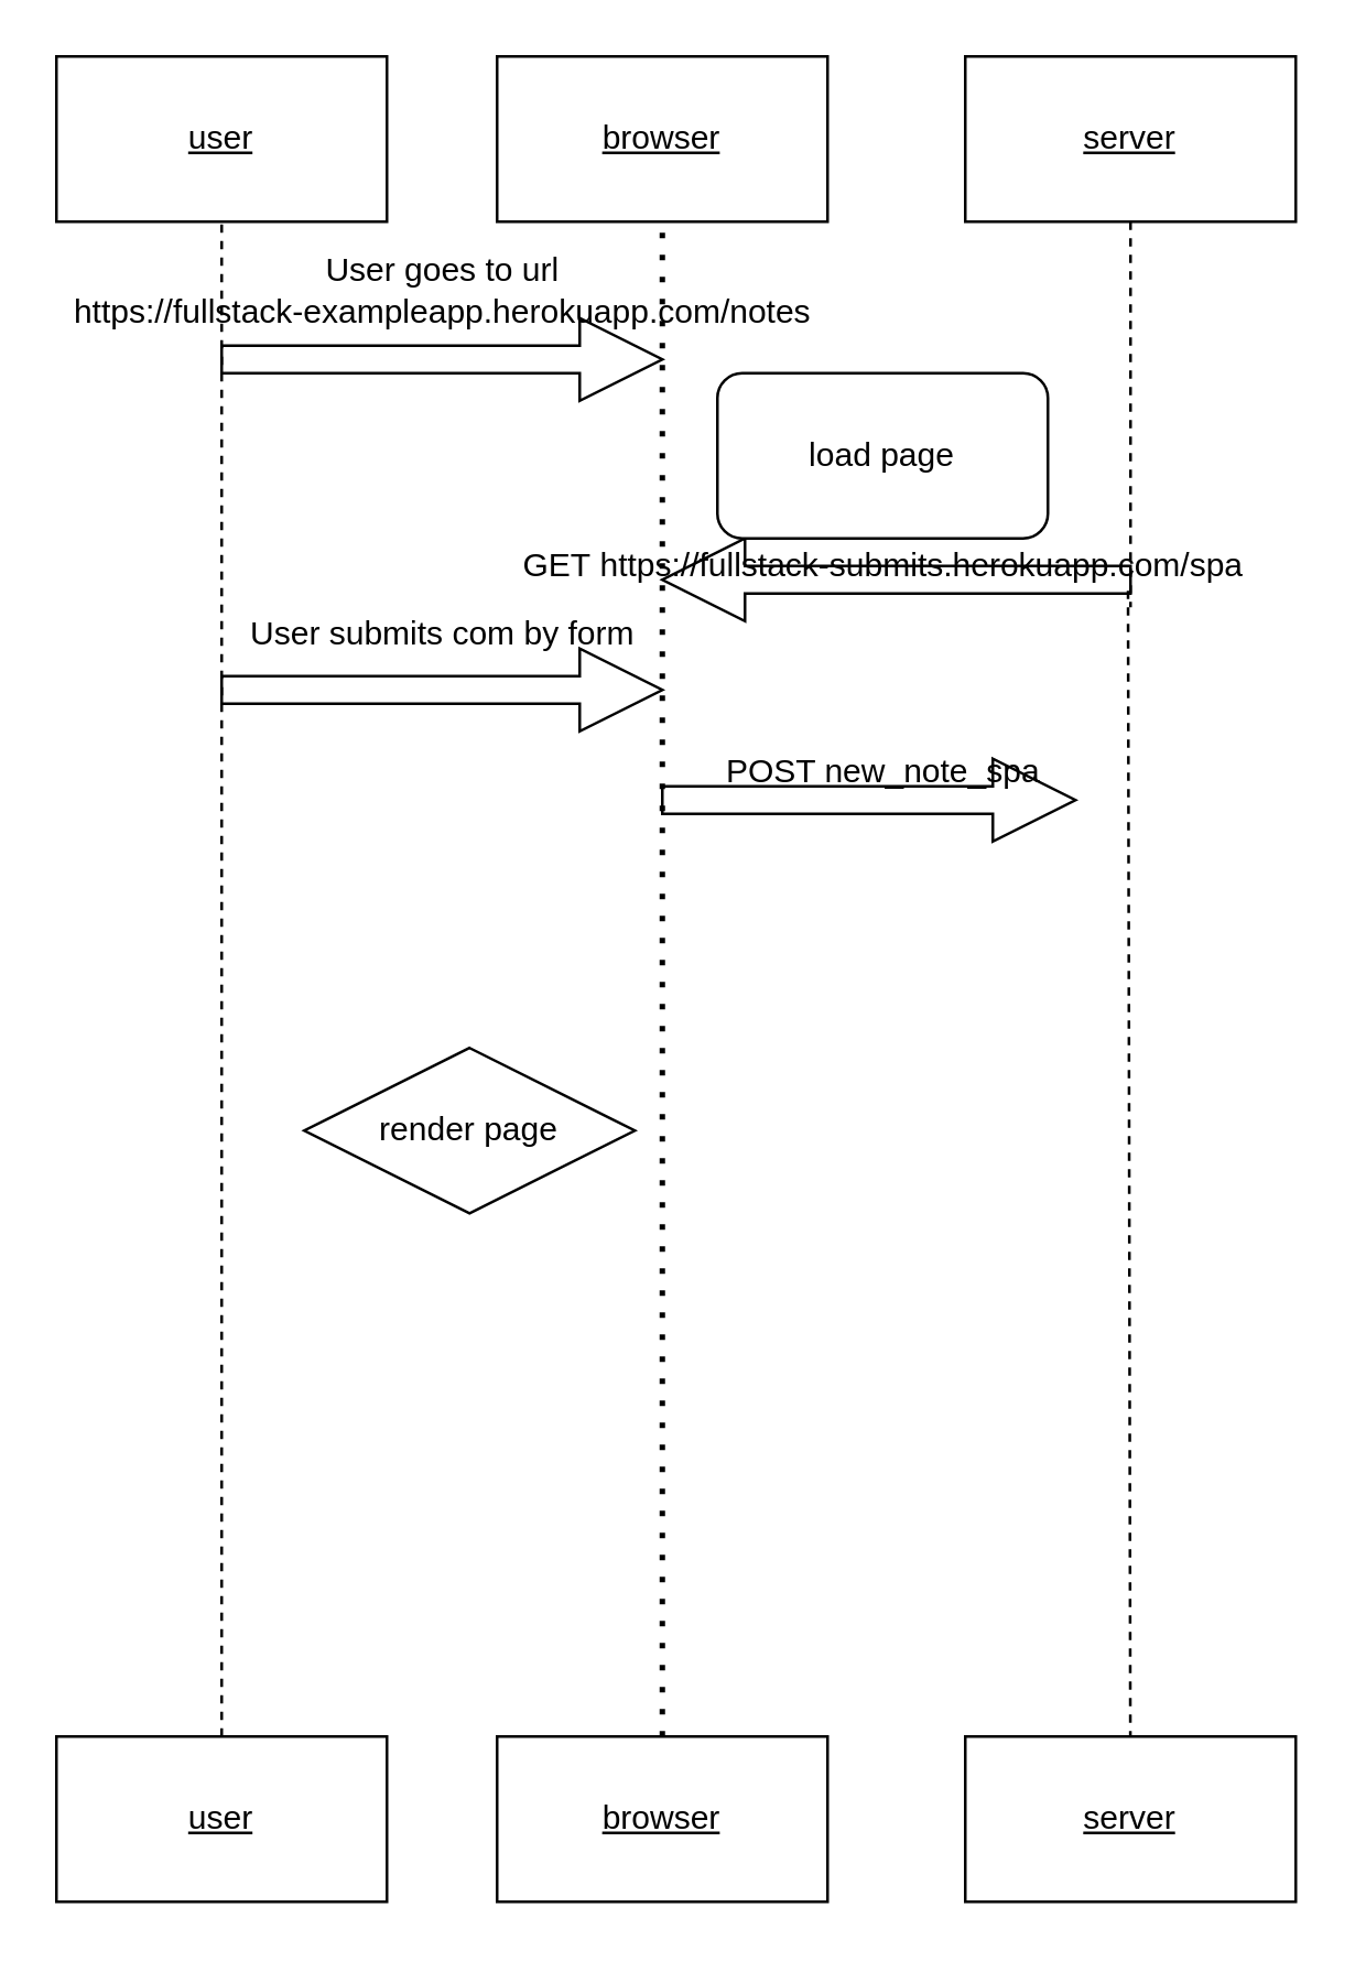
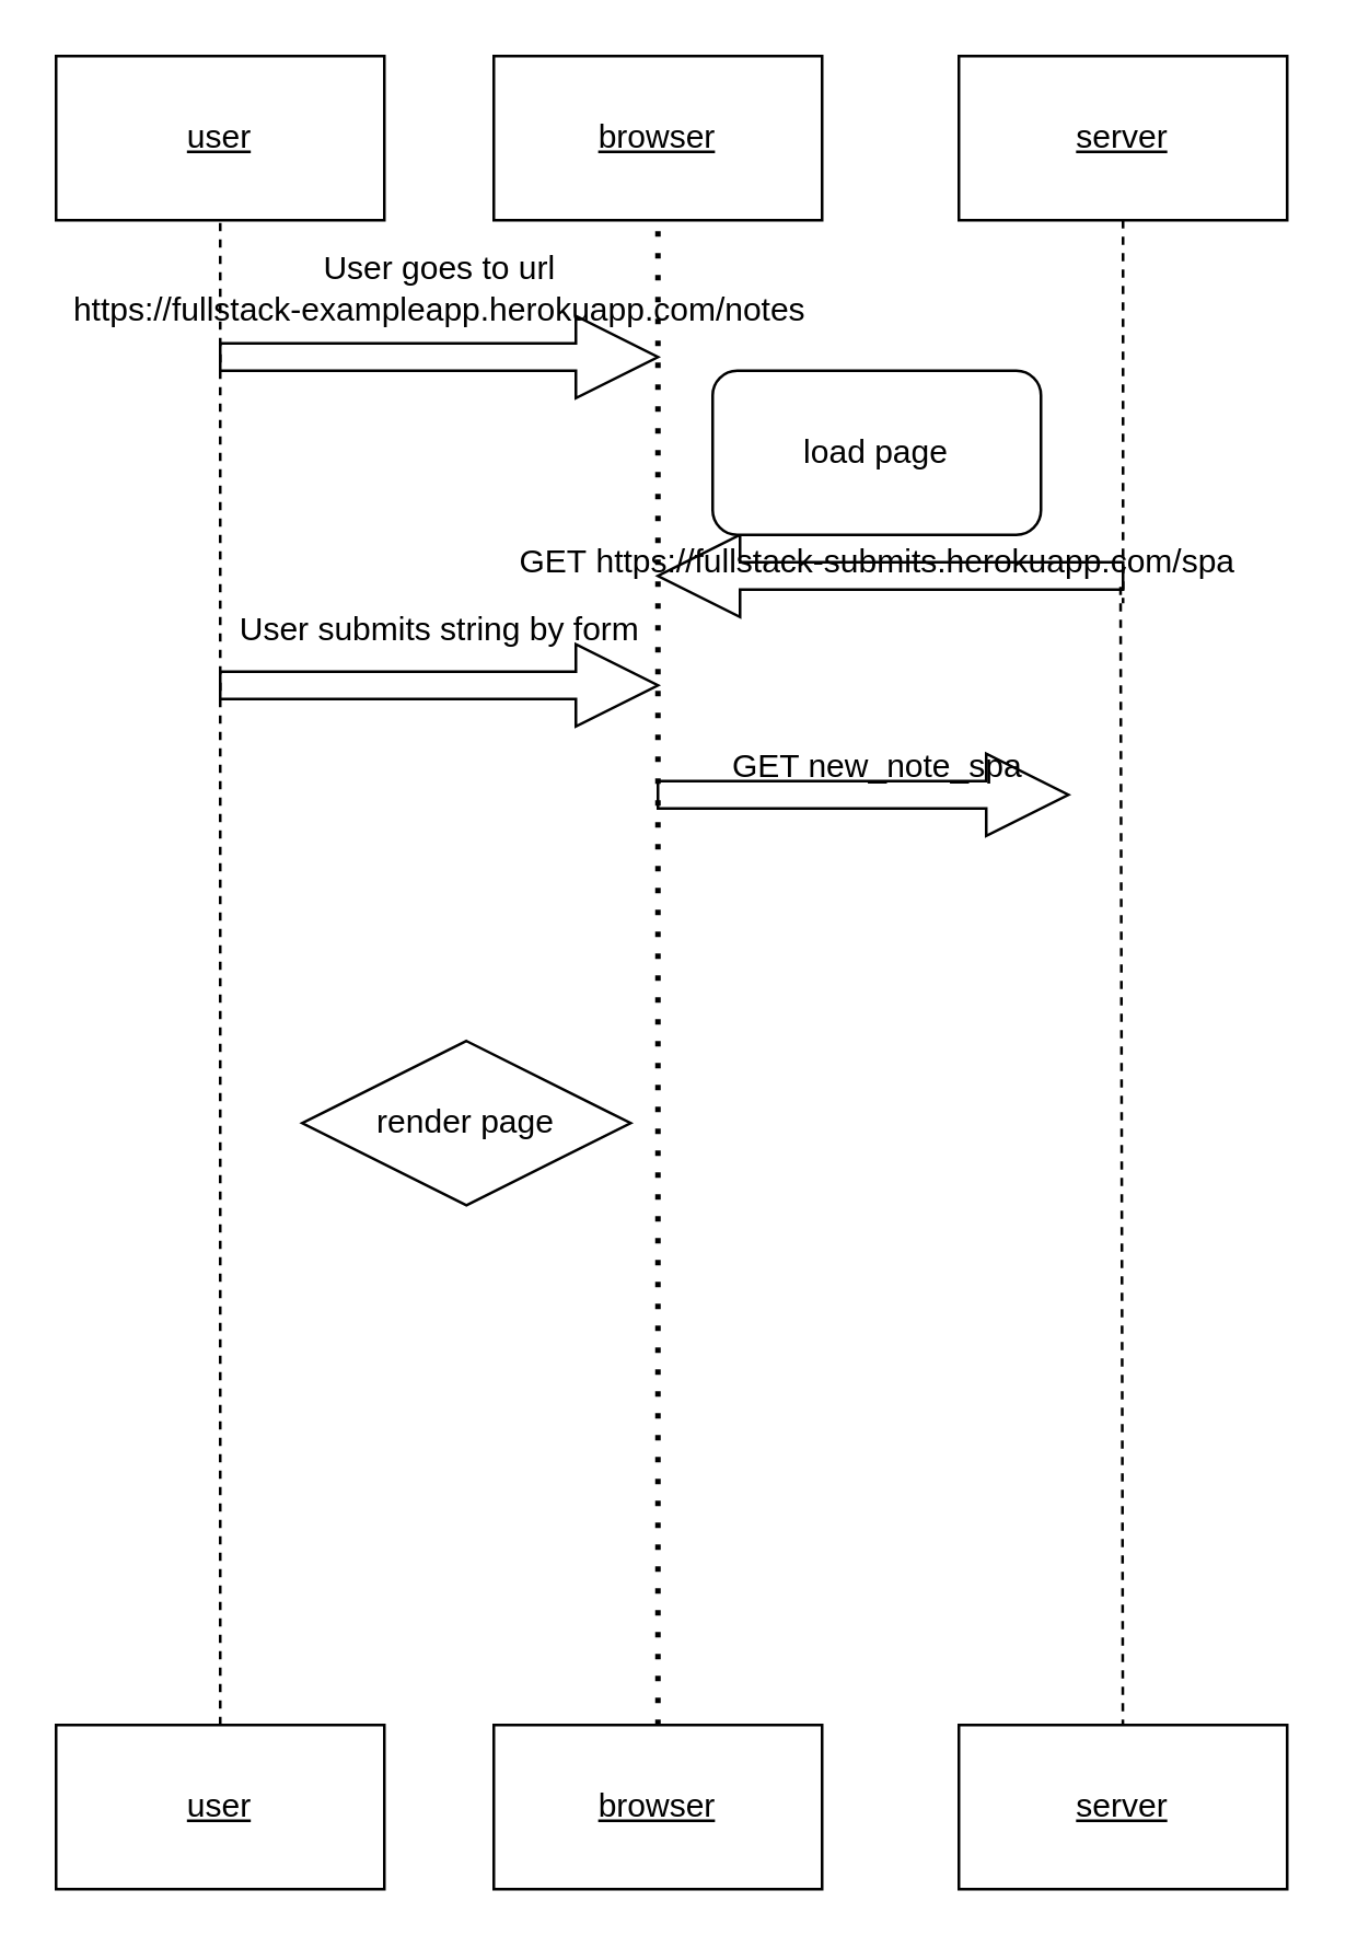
  <mxCell id="0" />
  <mxCell id="1" parent="0" />
  <mxCell id="2" value="&lt;u&gt;user&lt;/u&gt;" style="rounded=0;whiteSpace=wrap;html=1;" vertex="1" parent="1"><mxGeometry x="20" y="20" width="120" height="60" as="geometry" /></mxCell>
  <mxCell id="3" value="&lt;u&gt;browser&lt;/u&gt;" style="rounded=0;whiteSpace=wrap;html=1;" vertex="1" parent="1"><mxGeometry x="180" y="20" width="120" height="60" as="geometry" /></mxCell>
  <mxCell id="4" value="&lt;u&gt;server&lt;/u&gt;" style="rounded=0;whiteSpace=wrap;html=1;" vertex="1" parent="1"><mxGeometry x="350" y="20" width="120" height="60" as="geometry" /></mxCell>
  <mxCell id="5" value="&lt;u&gt;user&lt;/u&gt;" style="rounded=0;whiteSpace=wrap;html=1;" vertex="1" parent="1"><mxGeometry x="20" y="630" width="120" height="60" as="geometry" /></mxCell>
  <mxCell id="6" value="&lt;u&gt;server&lt;/u&gt;" style="rounded=0;whiteSpace=wrap;html=1;" vertex="1" parent="1"><mxGeometry x="350" y="630" width="120" height="60" as="geometry" /></mxCell>
  <mxCell id="7" value="&lt;u&gt;browser&lt;/u&gt;" style="rounded=0;whiteSpace=wrap;html=1;" vertex="1" parent="1"><mxGeometry x="180" y="630" width="120" height="60" as="geometry" /></mxCell>
  <mxCell id="8" value="" style="endArrow=none;dashed=1;html=1;dashPattern=1 3;strokeWidth=2;rounded=0;" edge="1" parent="1" source="7" target="3"><mxGeometry width="50" height="50" relative="1" as="geometry"><mxPoint x="210" y="400" as="sourcePoint" /><mxPoint x="260" y="350" as="targetPoint" /></mxGeometry></mxCell>
  <mxCell id="9" value="" style="endArrow=none;dashed=1;html=1;rounded=0;startArrow=none;exitX=0.797;exitY=0.95;exitDx=0;exitDy=0;exitPerimeter=0;" edge="1" parent="1" source="19" target="6"><mxGeometry width="50" height="50" relative="1" as="geometry"><mxPoint x="210" y="400" as="sourcePoint" /><mxPoint x="260" y="350" as="targetPoint" /></mxGeometry></mxCell>
  <mxCell id="10" value="" style="endArrow=none;dashed=1;html=1;rounded=0;" edge="1" parent="1" source="5" target="2"><mxGeometry width="50" height="50" relative="1" as="geometry"><mxPoint x="210" y="400" as="sourcePoint" /><mxPoint x="260" y="350" as="targetPoint" /></mxGeometry></mxCell>
  <mxCell id="11" value="" style="endArrow=none;html=1;rounded=0;shape=arrow;" edge="1" parent="1"><mxGeometry width="50" height="50" relative="1" as="geometry"><mxPoint x="80" y="130" as="sourcePoint" /><mxPoint x="240" y="130" as="targetPoint" /><Array as="points"><mxPoint x="160" y="130" /></Array></mxGeometry></mxCell>
  <mxCell id="12" value="" style="endArrow=none;html=1;rounded=0;shape=arrow;" edge="1" parent="1"><mxGeometry width="50" height="50" relative="1" as="geometry"><mxPoint x="410" y="210" as="sourcePoint" /><mxPoint x="240" y="210" as="targetPoint" /></mxGeometry></mxCell>
  <mxCell id="13" value="" style="endArrow=none;html=1;rounded=0;strokeColor=default;shape=arrow;" edge="1" parent="1"><mxGeometry width="50" height="50" relative="1" as="geometry"><mxPoint x="240" y="290" as="sourcePoint" /><mxPoint x="390" y="290" as="targetPoint" /></mxGeometry></mxCell>
  <mxCell id="14" value="" style="endArrow=none;html=1;rounded=0;shape=arrow;" edge="1" parent="1"><mxGeometry width="50" height="50" relative="1" as="geometry"><mxPoint x="80" y="250" as="sourcePoint" /><mxPoint x="240" y="250" as="targetPoint" /></mxGeometry></mxCell>
  <mxCell id="15" value="User goes to url &lt;br&gt;https://fullstack-exampleapp.herokuapp.com/notes" style="text;html=1;align=center;verticalAlign=middle;resizable=0;points=[];autosize=1;strokeColor=none;fillColor=none;" vertex="1" parent="1"><mxGeometry x="20" y="90" width="280" height="30" as="geometry" /></mxCell>
- <mxCell id="16" value="User submits com by form" style="text;html=1;align=center;verticalAlign=middle;resizable=0;points=[];autosize=1;strokeColor=none;fillColor=none;" vertex="1" parent="1"><mxGeometry x="80" y="220" width="160" height="20" as="geometry" /></mxCell>
- <mxCell id="17" value="POST new_note_spa" style="text;html=1;align=center;verticalAlign=middle;resizable=0;points=[];autosize=1;strokeColor=none;fillColor=none;" vertex="1" parent="1"><mxGeometry x="255" y="270" width="130" height="20" as="geometry" /></mxCell>
+ <mxCell id="16" value="User submits string by form" style="text;html=1;align=center;verticalAlign=middle;resizable=0;points=[];autosize=1;strokeColor=none;fillColor=none;" vertex="1" parent="1"><mxGeometry x="80" y="220" width="160" height="20" as="geometry" /></mxCell>
+ <mxCell id="17" value="GET new_note_spa" style="text;html=1;align=center;verticalAlign=middle;resizable=0;points=[];autosize=1;strokeColor=none;fillColor=none;" vertex="1" parent="1"><mxGeometry x="255" y="270" width="130" height="20" as="geometry" /></mxCell>
  <mxCell id="18" value="load page" style="whiteSpace=wrap;html=1;rounded=1;" vertex="1" parent="1"><mxGeometry x="260" y="135" width="120" height="60" as="geometry" /></mxCell>
  <mxCell id="19" value="GET&amp;nbsp;https://fullstack-submits.herokuapp.com/spa" style="text;html=1;align=center;verticalAlign=middle;resizable=0;points=[];autosize=1;strokeColor=none;fillColor=none;" vertex="1" parent="1"><mxGeometry x="170" y="195" width="300" height="20" as="geometry" /></mxCell>
  <mxCell id="20" value="" style="endArrow=none;dashed=1;html=1;rounded=0;" edge="1" parent="1" source="4"><mxGeometry width="50" height="50" relative="1" as="geometry"><mxPoint x="410" y="80" as="sourcePoint" /><mxPoint x="410" y="220" as="targetPoint" /></mxGeometry></mxCell>
  <mxCell id="21" value="render page" style="rhombus;whiteSpace=wrap;html=1;" vertex="1" parent="1"><mxGeometry x="110" y="380" width="120" height="60" as="geometry" /></mxCell>
